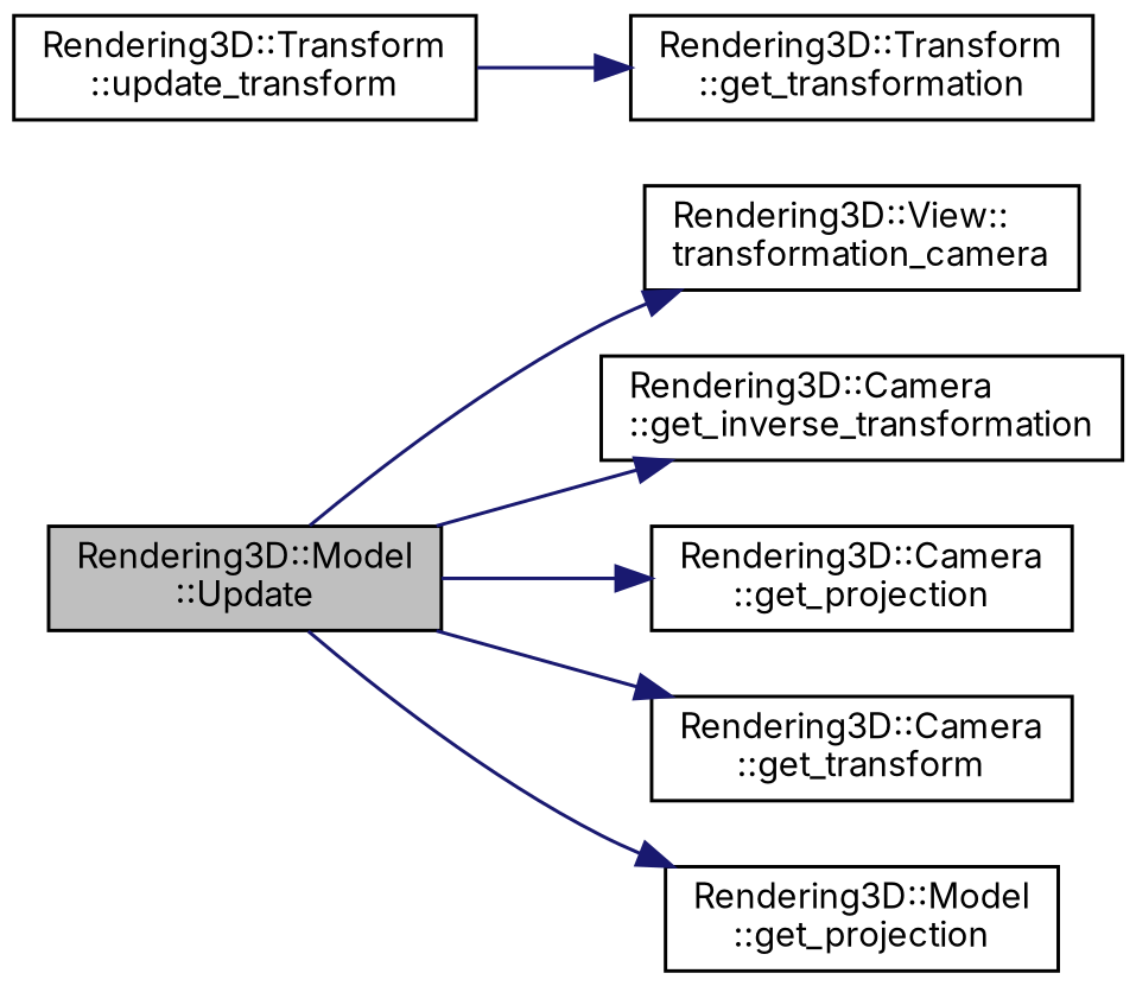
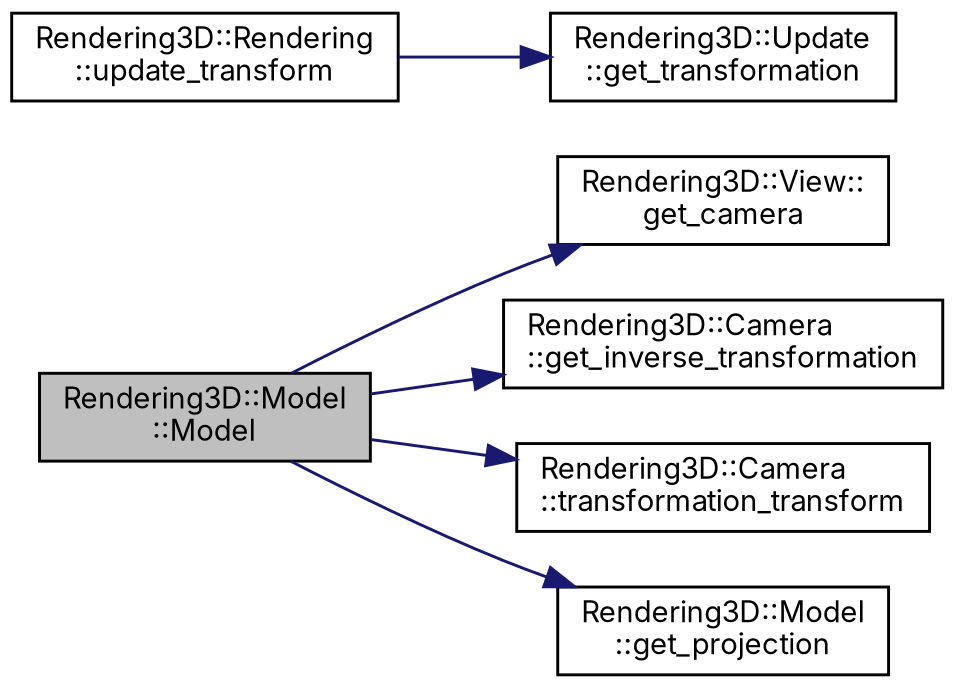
  digraph {
    fontname=Inter
    rankdir=LR
    node [color=black fillcolor=white fontname=Inter fontsize=10 shape=record style=filled]
    edge [color=midnightblue fontname=Inter fontsize=10 labelfontname=Helvetica labelfontsize=10 style=solid]
-   n1 [fillcolor=grey75 fontcolor=black height=0.2 label="Rendering3D::Model\l::Update" width=0.4]
-   n2 [height=0.2 label="Rendering3D::View::\ltransformation_camera" width=0.4]
+   n1 [fillcolor=grey75 fontcolor=black height=0.2 label="Rendering3D::Model\l::Model" width=0.4]
+   n2 [height=0.2 label="Rendering3D::View::\lget_camera" width=0.4]
    n3 [height=0.2 label="Rendering3D::Camera\l::get_inverse_transformation" width=0.4]
-   n4 [height=0.2 label="Rendering3D::Camera\l::get_projection" width=0.4]
-   n5 [height=0.2 label="Rendering3D::Camera\l::get_transform" width=0.4]
+   n5 [height=0.2 label="Rendering3D::Camera\l::transformation_transform" width=0.4]
    n6 [height=0.2 label="Rendering3D::Model\l::get_projection" width=0.4]
-   n7 [height=0.2 label="Rendering3D::Transform\l::update_transform" width=0.4]
-   n8 [height=0.2 label="Rendering3D::Transform\l::get_transformation" width=0.4]
+   n7 [height=0.2 label="Rendering3D::Rendering\l::update_transform" width=0.4]
+   n8 [height=0.2 label="Rendering3D::Update\l::get_transformation" width=0.4]
    n1 -> n2
    n1 -> n3
-   n1 -> n4
    n1 -> n5
    n1 -> n6
    n7 -> n8
  }
